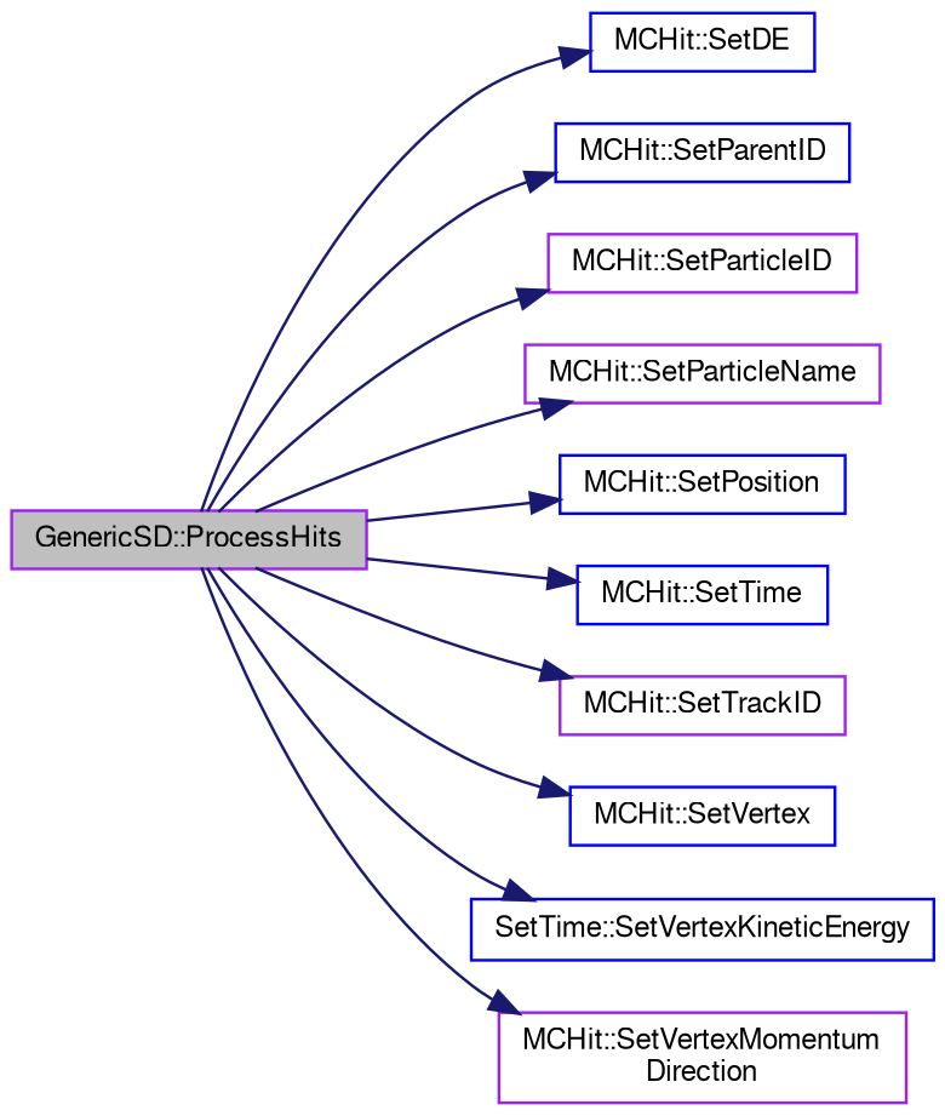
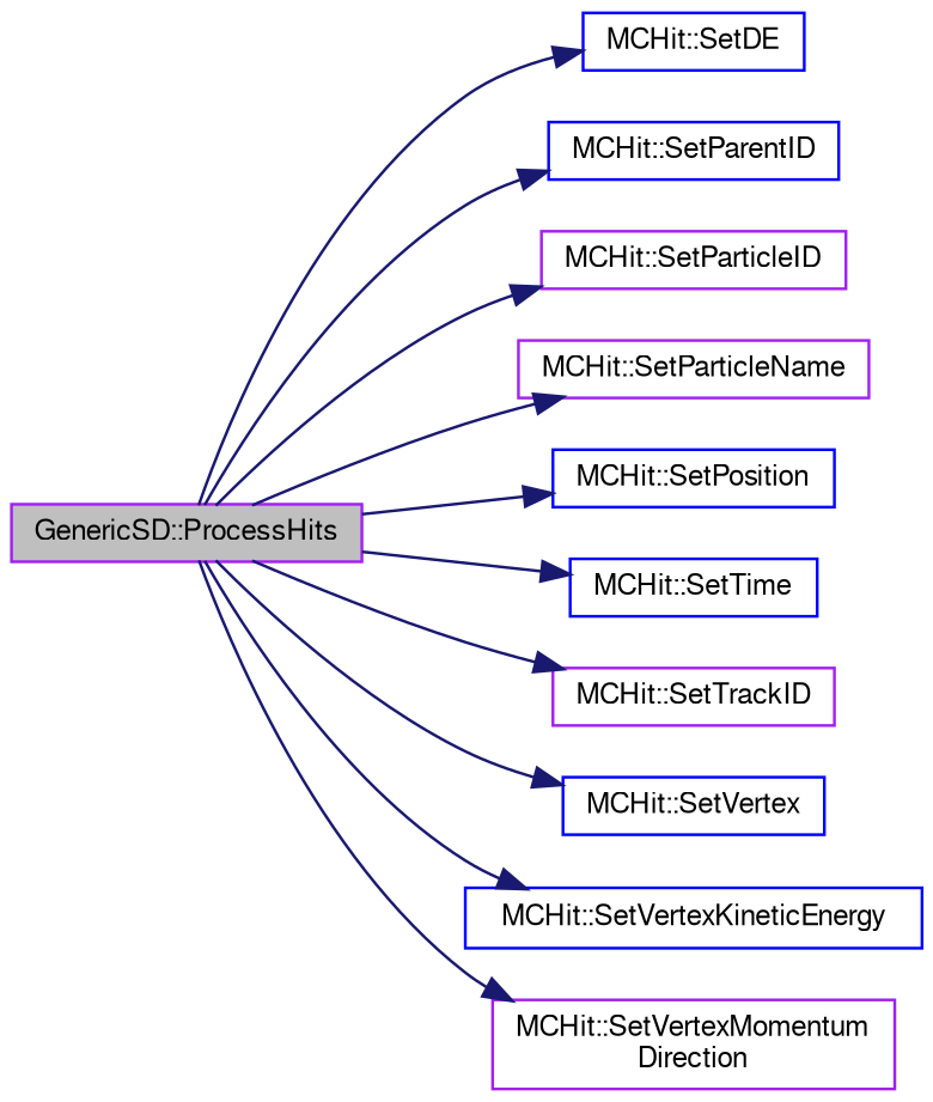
  digraph {
    rankdir=LR
    node [color=blue fontname=FreeSans fontsize=10 shape=record]
    edge [color=midnightblue fontname=FreeSans fontsize=10 labelfontname=FreeSans labelfontsize=10 style=solid]
    n1 [color=purple fillcolor=grey75 fontcolor=black height=0.2 label="GenericSD::ProcessHits" style=filled width=0.4]
    n2 [height=0.2 label="MCHit::SetDE" width=0.4]
    n3 [height=0.2 label="MCHit::SetParentID" width=0.4]
    n4 [color=purple height=0.2 label="MCHit::SetParticleID" width=0.4]
    n5 [color=purple height=0.2 label="MCHit::SetParticleName" width=0.4]
    n6 [height=0.2 label="MCHit::SetPosition" width=0.4]
    n7 [height=0.2 label="MCHit::SetTime" width=0.4]
    n8 [color=purple height=0.2 label="MCHit::SetTrackID" width=0.4]
    n9 [height=0.2 label="MCHit::SetVertex" width=0.4]
-   n10 [height=0.2 label="SetTime::SetVertexKineticEnergy" width=0.4]
+   n10 [height=0.2 label="MCHit::SetVertexKineticEnergy" width=0.4]
    n11 [color=purple height=0.2 label="MCHit::SetVertexMomentum\lDirection" width=0.4]
    n1 -> n2
    n1 -> n3
    n1 -> n4
    n1 -> n5
    n1 -> n6
    n1 -> n7
    n1 -> n8
    n1 -> n9
    n1 -> n10
    n1 -> n11
  }
